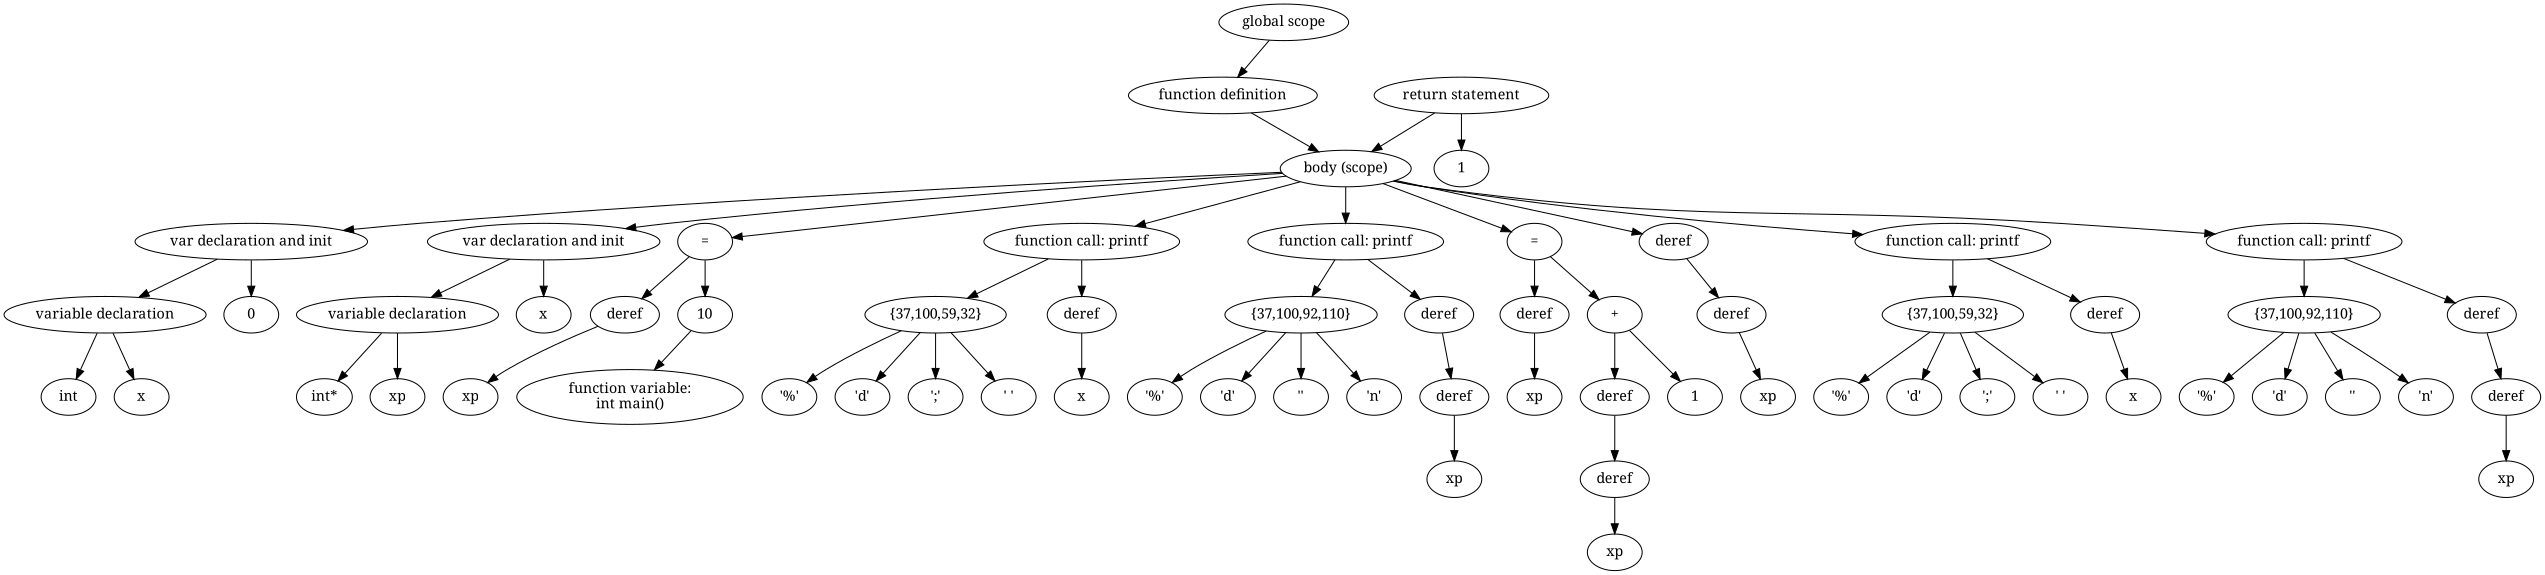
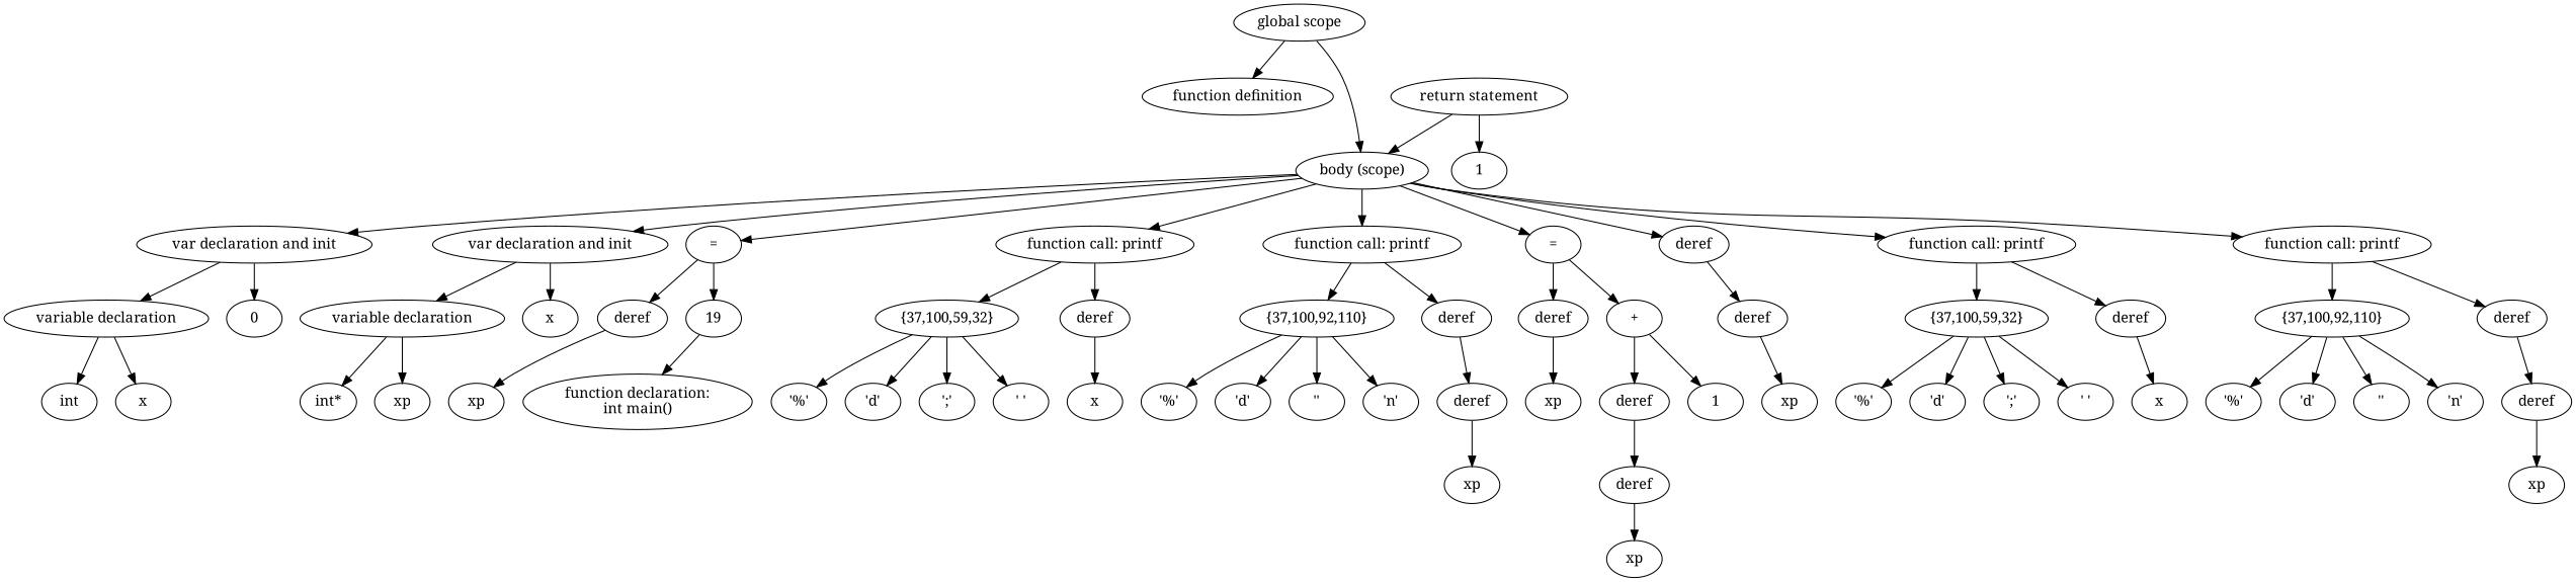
  digraph {
    fontname="Noto Serif"
    node [fontname="Noto Serif"]
    edge [fontname="Noto Serif"]
-   n1 [label="function variable:\nint main()"]
+   n1 [label="function declaration:\nint main()"]
    n2 [label="function definition"]
    n3 [label="body (scope)"]
    n4 [label="var declaration and init"]
    n5 [label="var declaration and init"]
    n6 [label="="]
    n7 [label="function call: printf"]
    n8 [label="function call: printf"]
    n9 [label="="]
    n10 [label=deref]
    n11 [label="function call: printf"]
    n12 [label="function call: printf"]
    n13 [label=int]
    n14 [label="variable declaration"]
    n15 [label=x]
    n16 [label=0]
    n17 [label="variable declaration"]
    n18 [label=x]
    n19 [label=deref]
-   n20 [label=10]
+   n20 [label=19]
    n21 [label="{37,100,59,32}"]
    n22 [label=deref]
    n23 [label="{37,100,92,110}"]
    n24 [label=deref]
    n25 [label=deref]
    n26 [label="+"]
    n27 [label=deref]
    n28 [label="{37,100,59,32}"]
    n29 [label=deref]
    n30 [label="{37,100,92,110}"]
    n31 [label=deref]
    n32 [label="return statement"]
    n33 [label=1]
    n34 [label="int*"]
    n35 [label=xp]
    n36 [label=xp]
    n37 [label="'%'"]
    n38 [label="'d'"]
    n39 [label="';'"]
    n40 [label="' '"]
    n41 [label=x]
    n42 [label="'%'"]
    n43 [label="'d'"]
    n44 [label="'\'"]
    n45 [label="'n'"]
    n46 [label=deref]
    n47 [label=xp]
    n48 [label=xp]
    n49 [label=deref]
    n50 [label=1]
    n51 [label=xp]
    n52 [label=deref]
    n53 [label=xp]
    n54 [label="'%'"]
    n55 [label="'d'"]
    n56 [label="';'"]
    n57 [label="' '"]
    n58 [label=x]
    n59 [label="'%'"]
    n60 [label="'d'"]
    n61 [label="'\'"]
    n62 [label="'n'"]
    n63 [label=deref]
    n64 [label=xp]
    n65 [label="global scope"]
-   n2 -> n3
+   n65 -> n3
    n3 -> n4
    n3 -> n5
    n3 -> n6
    n3 -> n7
    n3 -> n8
    n3 -> n9
    n3 -> n10
    n3 -> n11
    n3 -> n12
    n4 -> n14
    n4 -> n16
    n5 -> n17
    n5 -> n18
    n6 -> n19
    n6 -> n20
    n7 -> n21
    n7 -> n22
    n8 -> n23
    n8 -> n24
    n9 -> n25
    n9 -> n26
    n10 -> n27
    n11 -> n28
    n11 -> n29
    n12 -> n30
    n12 -> n31
    n14 -> n13
    n14 -> n15
    n17 -> n34
    n17 -> n35
    n19 -> n36
    n20 -> n1
    n21 -> n37
    n21 -> n38
    n21 -> n39
    n21 -> n40
    n22 -> n41
    n23 -> n42
    n23 -> n43
    n23 -> n44
    n23 -> n45
    n24 -> n46
    n25 -> n48
    n26 -> n49
    n26 -> n50
    n27 -> n53
    n28 -> n54
    n28 -> n55
    n28 -> n56
    n28 -> n57
    n29 -> n58
    n30 -> n59
    n30 -> n60
    n30 -> n61
    n30 -> n62
    n31 -> n63
    n32 -> n3
    n32 -> n33
    n46 -> n47
    n49 -> n52
    n52 -> n51
    n63 -> n64
    n65 -> n2
  }
